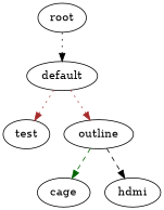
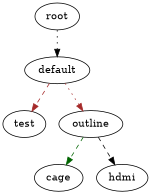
  digraph {
    edge [color=black style=dotted]
    n1 [label=root]
    n2 [label=default]
    n3 [label=test]
    n4 [label=outline]
    n5 [label=cage]
    n6 [label=hdmi]
    n1 -> n2
-   n2 -> n3 [color=brown]
+   n2 -> n3 [color=brown style=dashed]
    n2 -> n4 [color=brown]
    n4 -> n5 [color=darkgreen style=dashed]
    n4 -> n6 [style=dashed]
  }
